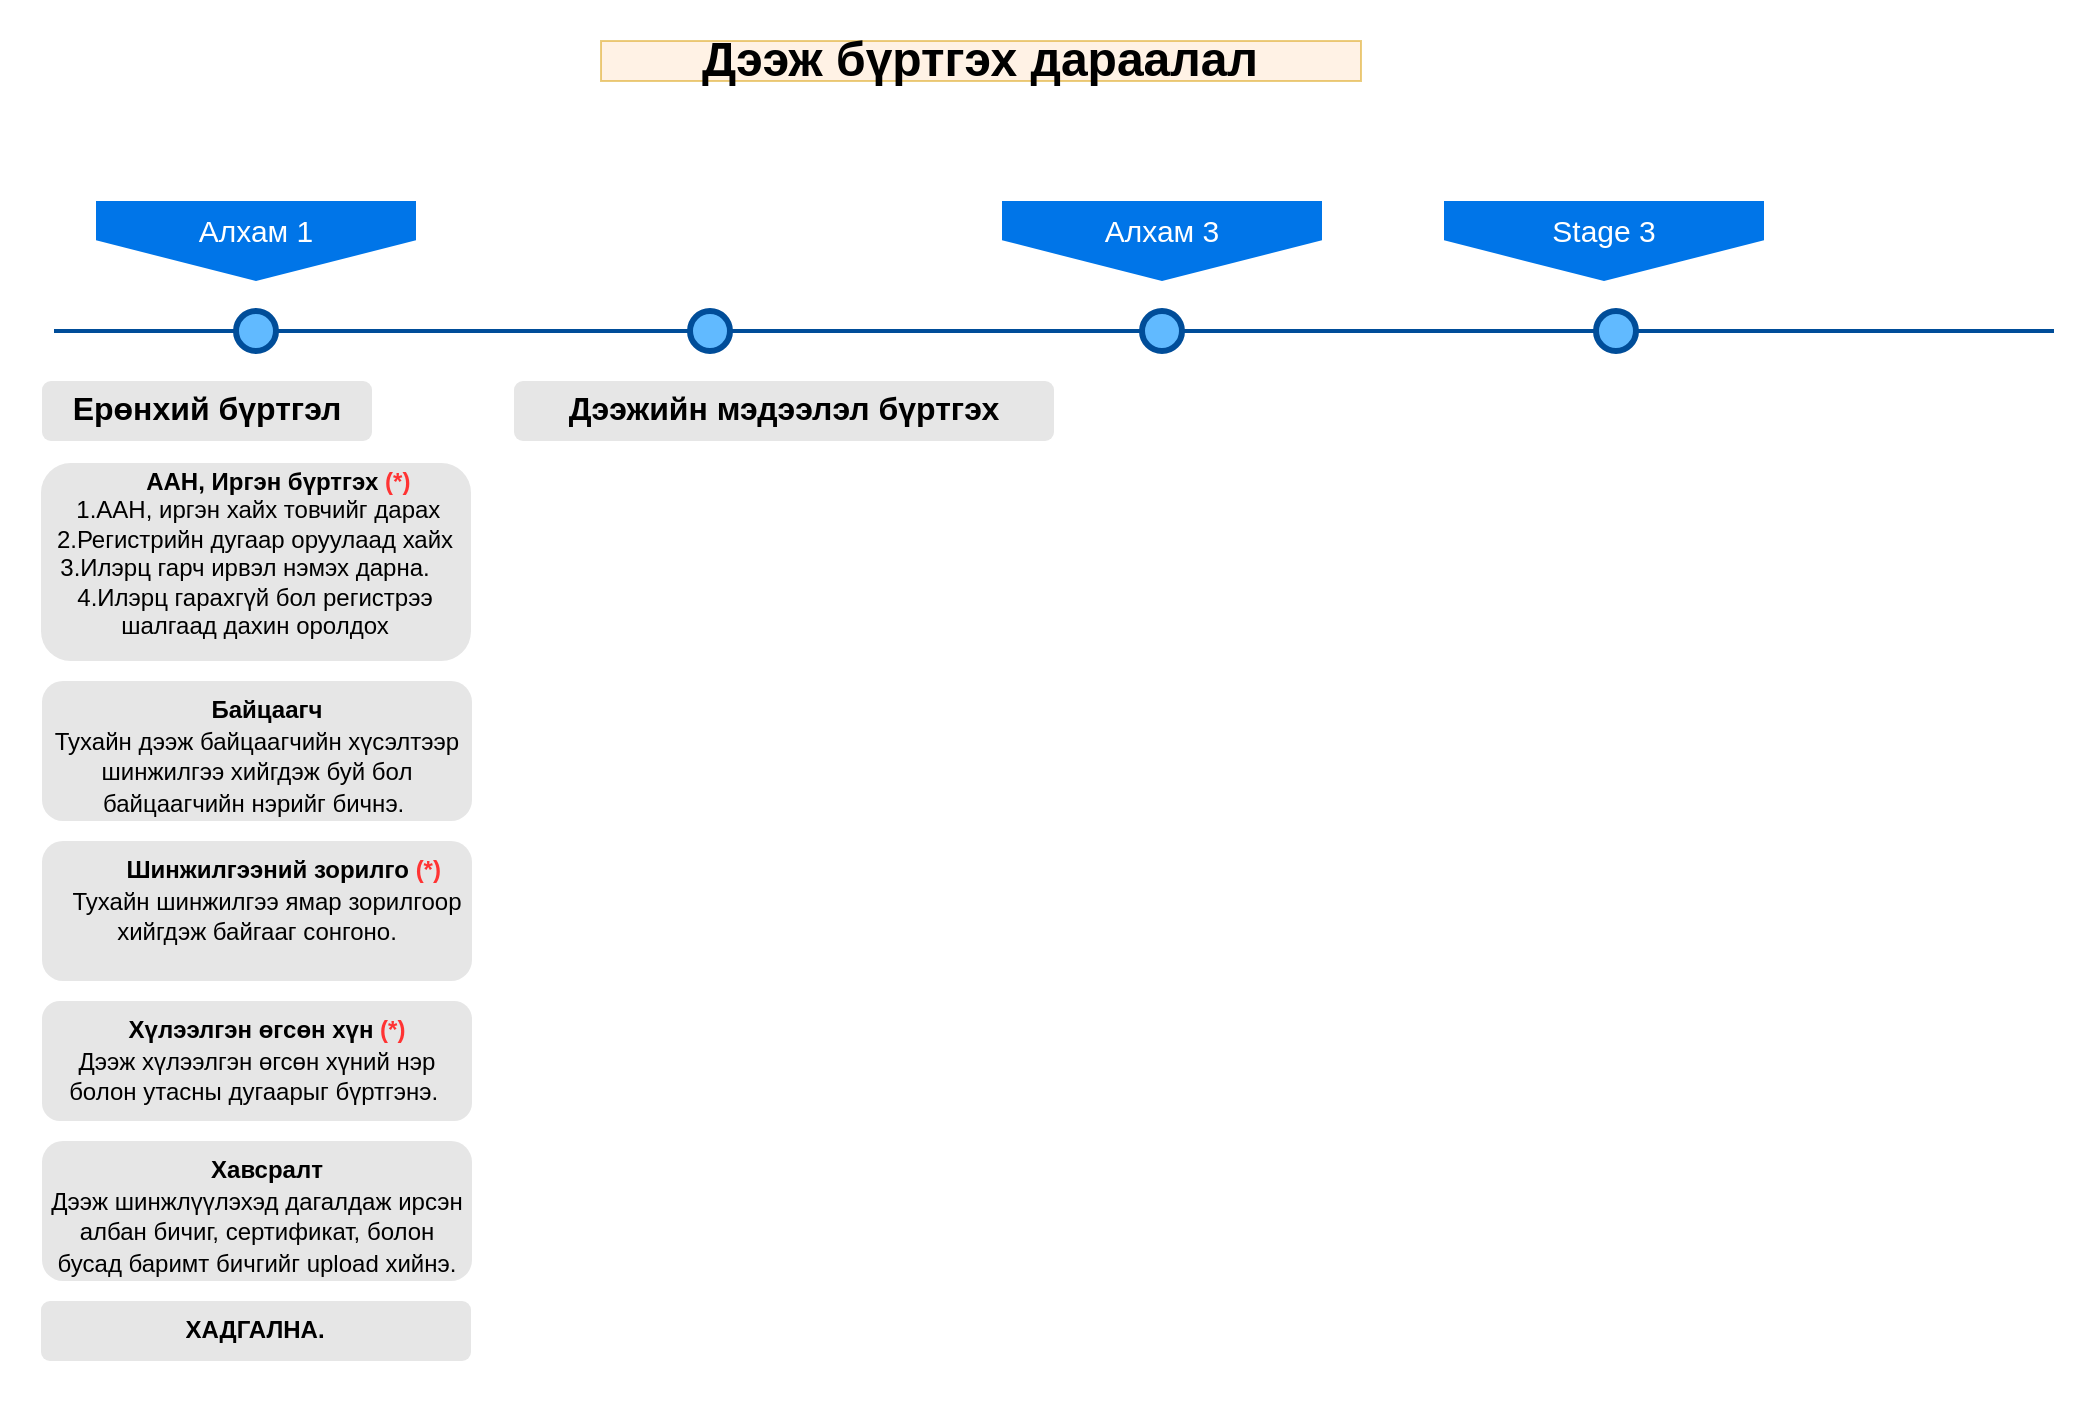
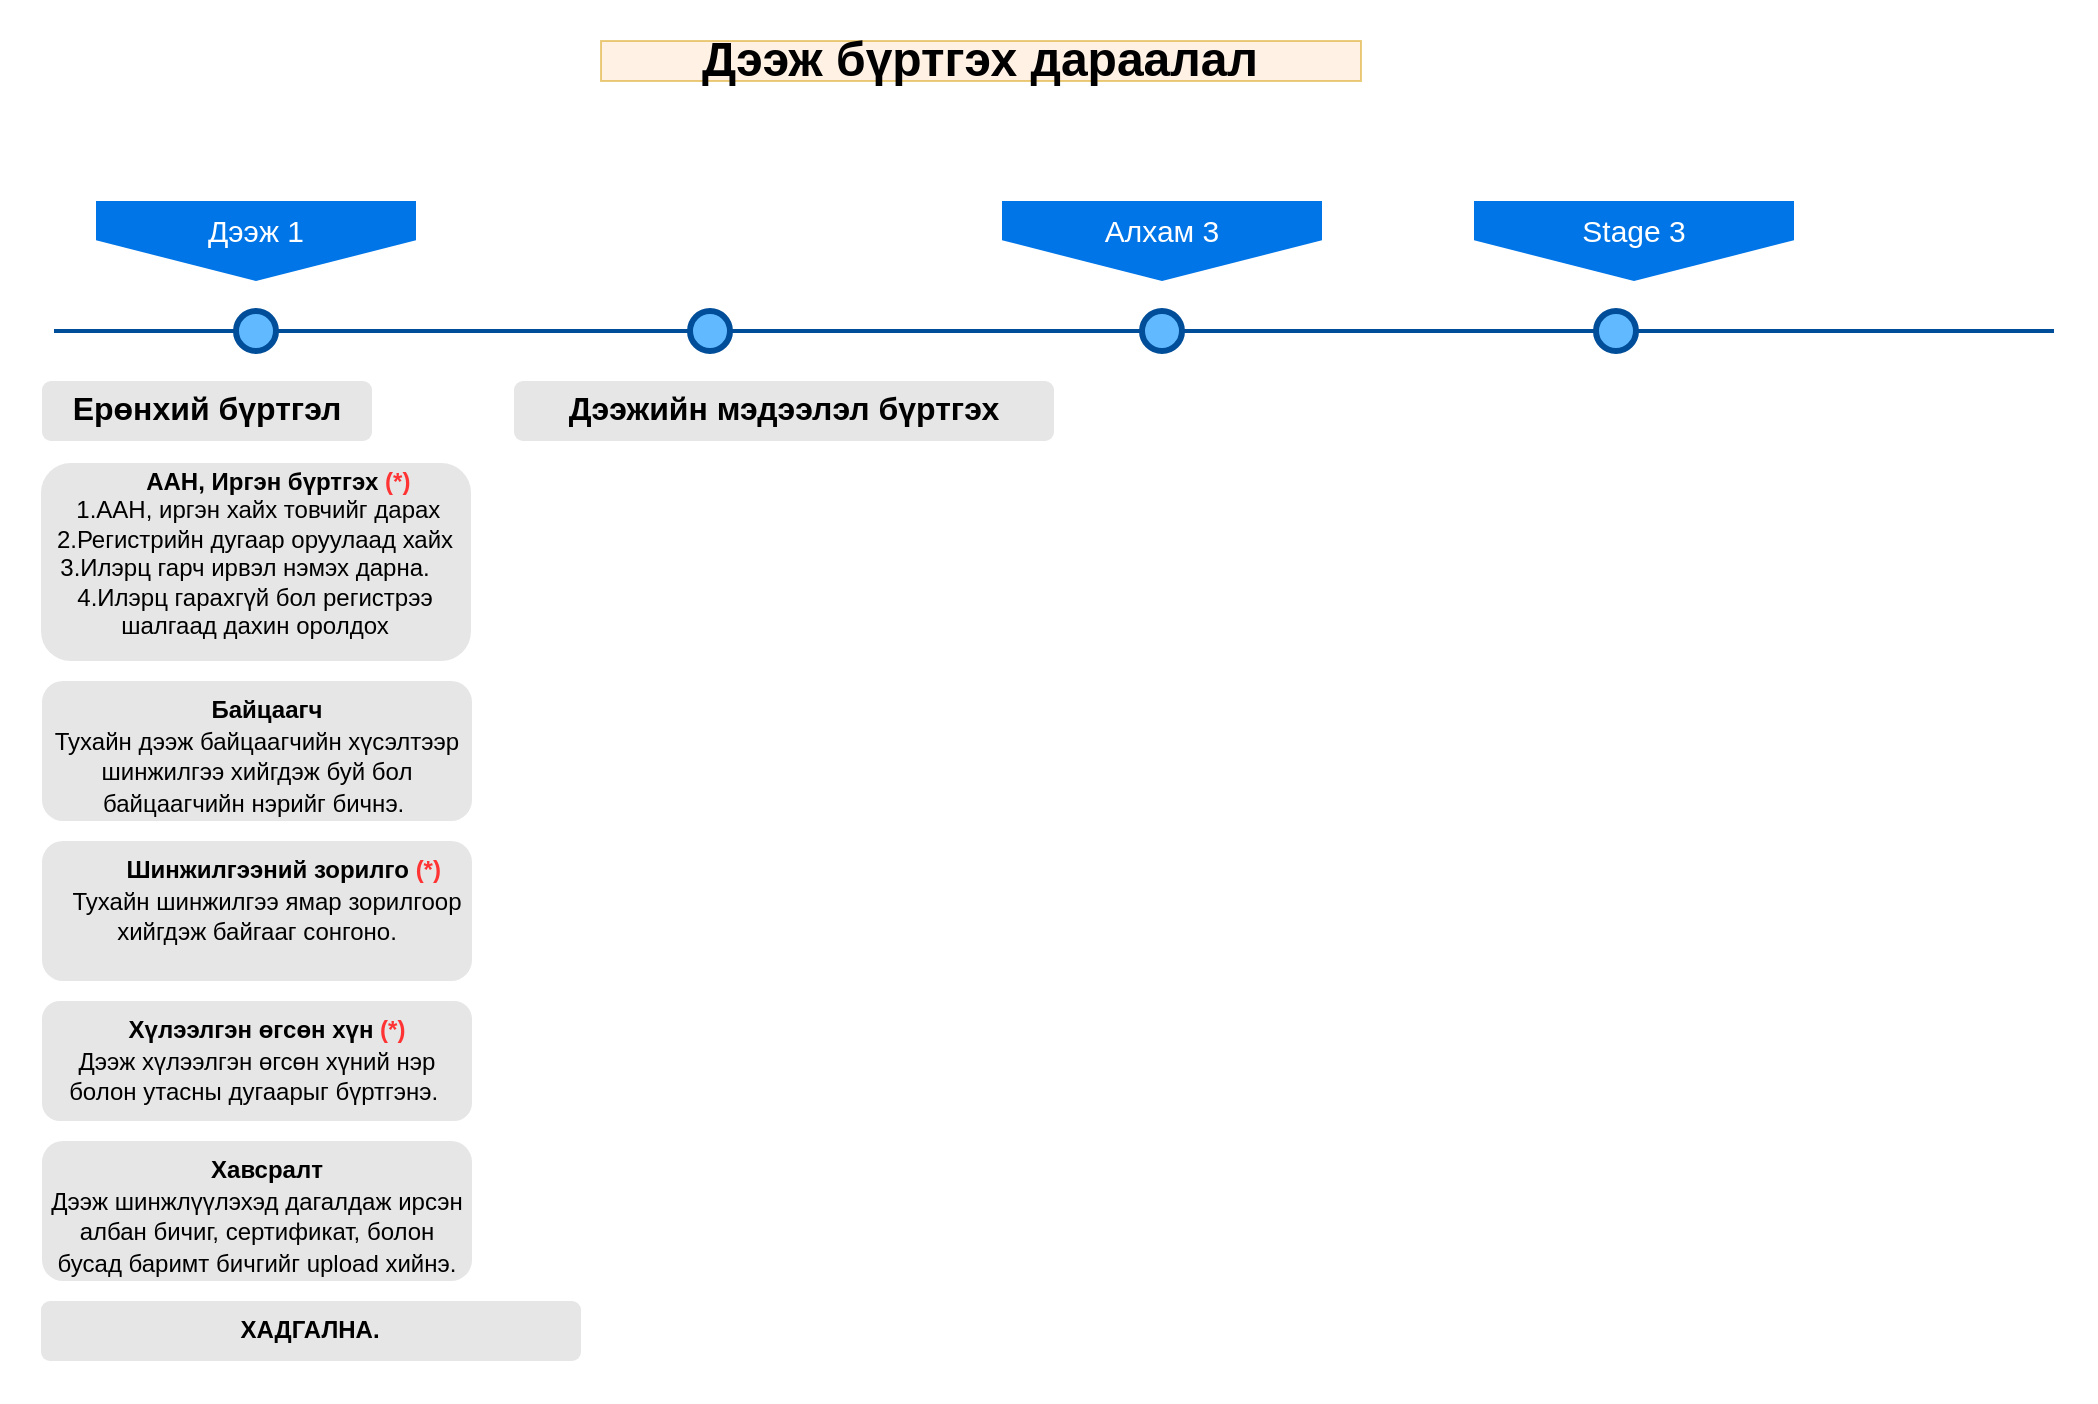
  <mxCell id="0" />
  <mxCell id="1" parent="0" />
  <mxCell id="2" value="" style="line;strokeWidth=2;html=1;fillColor=none;fontSize=28;fontColor=#004D99;strokeColor=#004D99;" parent="1" vertex="1"><mxGeometry x="26.5" y="160" width="1000" height="10" as="geometry" /></mxCell>
- <mxCell id="3" value="Алхам 1" style="shape=offPageConnector;whiteSpace=wrap;html=1;fillColor=#0075E8;fontSize=15;fontColor=#FFFFFF;size=0.509;verticalAlign=top;strokeColor=none;" parent="1" vertex="1"><mxGeometry x="47.5" y="100" width="160" height="40" as="geometry" /></mxCell>
+ <mxCell id="3" value="Дээж 1" style="shape=offPageConnector;whiteSpace=wrap;html=1;fillColor=#0075E8;fontSize=15;fontColor=#FFFFFF;size=0.509;verticalAlign=top;strokeColor=none;" parent="1" vertex="1"><mxGeometry x="47.5" y="100" width="160" height="40" as="geometry" /></mxCell>
  <mxCell id="4" value="&lt;span&gt;Алхам 3&lt;/span&gt;" style="shape=offPageConnector;whiteSpace=wrap;html=1;fillColor=#0075E8;fontSize=15;fontColor=#FFFFFF;size=0.509;verticalAlign=top;strokeColor=none;" parent="1" vertex="1"><mxGeometry x="500.5" y="100" width="160" height="40" as="geometry" /></mxCell>
  <mxCell id="5" value="" style="ellipse;whiteSpace=wrap;html=1;fillColor=#61BAFF;fontSize=28;fontColor=#004D99;strokeWidth=3;strokeColor=#004D99;" parent="1" vertex="1"><mxGeometry x="117.5" y="155" width="20" height="20" as="geometry" /></mxCell>
  <mxCell id="6" value="" style="ellipse;whiteSpace=wrap;html=1;fillColor=#61BAFF;fontSize=28;fontColor=#004D99;strokeWidth=3;strokeColor=#004D99;" parent="1" vertex="1"><mxGeometry x="344.5" y="155" width="20" height="20" as="geometry" /></mxCell>
  <mxCell id="7" value="" style="ellipse;whiteSpace=wrap;html=1;fillColor=#61BAFF;fontSize=28;fontColor=#004D99;strokeWidth=3;strokeColor=#004D99;" parent="1" vertex="1"><mxGeometry x="570.5" y="155" width="20" height="20" as="geometry" /></mxCell>
  <mxCell id="8" value="" style="ellipse;whiteSpace=wrap;html=1;fillColor=#61BAFF;fontSize=28;fontColor=#004D99;strokeWidth=3;strokeColor=#004D99;" parent="1" vertex="1"><mxGeometry x="797.5" y="155" width="20" height="20" as="geometry" /></mxCell>
  <mxCell id="9" value="&lt;h3&gt;&lt;font style=&quot;font-size: 16px&quot;&gt;Ерөнхий бүртгэл&lt;/font&gt;&lt;/h3&gt;" style="text;html=1;spacing=5;spacingTop=-20;whiteSpace=wrap;overflow=hidden;strokeColor=none;strokeWidth=3;fillColor=#E6E6E6;fontSize=13;fontColor=#000000;align=center;rounded=1;" parent="1" vertex="1"><mxGeometry x="20.5" y="190" width="165" height="30" as="geometry" /></mxCell>
  <mxCell id="10" value="&lt;p style=&quot;line-height: 20%&quot;&gt;&lt;/p&gt;&lt;h3 style=&quot;font-size: 12px&quot;&gt;&lt;span style=&quot;font-size: 12px ; font-weight: normal ; text-align: justify&quot;&gt;&amp;nbsp; &amp;nbsp; &amp;nbsp; &amp;nbsp;&amp;nbsp;&lt;/span&gt;&lt;span style=&quot;font-size: 12px ; text-align: justify&quot;&gt;ААН, Иргэн бүртгэх&lt;/span&gt;&lt;span style=&quot;font-size: 12px ; text-align: justify&quot;&gt;&lt;span style=&quot;font-weight: normal&quot;&gt;&amp;nbsp;&lt;/span&gt;&lt;font color=&quot;#ff3333&quot;&gt;(*)&lt;/font&gt;&lt;font color=&quot;#990000&quot; style=&quot;font-weight: normal ; font-size: 12px&quot;&gt;&amp;nbsp; &amp;nbsp;&amp;nbsp;&lt;/font&gt;&lt;span style=&quot;font-weight: normal&quot;&gt;1.ААН, иргэн хайх товчийг дарах&amp;nbsp; 2.Регистрийн дугаар оруулаад хайх 3.Илэрц гарч ирвэл нэмэх дарна.&amp;nbsp; &amp;nbsp; 4.Илэрц гарахгүй бол регистрээ шалгаад дахин оролдох&lt;/span&gt;&lt;/span&gt;&lt;br&gt;&lt;/h3&gt;&lt;p&gt;&lt;/p&gt;" style="text;html=1;spacing=5;spacingTop=-20;whiteSpace=wrap;overflow=hidden;strokeWidth=3;fillColor=#E6E6E6;fontSize=13;fontColor=#000000;align=center;rounded=1;line-height: 1;" vertex="1" parent="1"><mxGeometry x="20" y="231" width="215" height="99" as="geometry" /></mxCell>
  <mxCell id="11" value="&lt;p style=&quot;line-height: 20%&quot;&gt;&lt;/p&gt;&lt;h4&gt;&lt;span style=&quot;font-size: 12px ; font-weight: 400&quot;&gt;&amp;nbsp; &amp;nbsp; &amp;nbsp; &amp;nbsp; &amp;nbsp; &amp;nbsp;&lt;/span&gt;&lt;span style=&quot;font-size: 12px&quot;&gt;Шинжилгээний зорилго&lt;/span&gt;&lt;span style=&quot;font-size: 12px ; font-weight: 400&quot;&gt;&amp;nbsp;&lt;/span&gt;&lt;span style=&quot;font-size: 12px&quot;&gt;&lt;font color=&quot;#ff3333&quot;&gt;(*)&lt;/font&gt;&lt;/span&gt;&lt;span style=&quot;font-size: 12px ; font-weight: 400&quot;&gt;&amp;nbsp; &amp;nbsp; &amp;nbsp; &amp;nbsp;Тухайн шинжилгээ ямар зорилгоор хийгдэж байгааг сонгоно.&lt;/span&gt;&lt;/h4&gt;&lt;p&gt;&lt;/p&gt;" style="text;html=1;spacing=5;spacingTop=-20;whiteSpace=wrap;overflow=hidden;strokeWidth=3;fillColor=#E6E6E6;fontSize=13;fontColor=#000000;align=center;rounded=1;line-height: 1;" vertex="1" parent="1"><mxGeometry x="20.5" y="420" width="215" height="70" as="geometry" /></mxCell>
  <mxCell id="12" value="&lt;p style=&quot;line-height: 20%&quot;&gt;&lt;/p&gt;&lt;h4&gt;&lt;span style=&quot;font-size: 12px ; font-weight: 400&quot;&gt;&amp;nbsp; &amp;nbsp; &amp;nbsp; &amp;nbsp; &amp;nbsp; &amp;nbsp; &amp;nbsp; &amp;nbsp; &amp;nbsp; &amp;nbsp; &amp;nbsp; &lt;/span&gt;&lt;span style=&quot;font-size: 12px&quot;&gt;Байцаагч&lt;/span&gt;&lt;span style=&quot;font-size: 12px ; font-weight: 400&quot;&gt;&amp;nbsp; &amp;nbsp; &amp;nbsp; &amp;nbsp; &amp;nbsp; &amp;nbsp; &amp;nbsp; &amp;nbsp; &amp;nbsp; &amp;nbsp; Тухайн дээж байцаагчийн хүсэлтээр шинжилгээ хийгдэж буй бол байцаагчийн нэрийг бичнэ.&amp;nbsp;&lt;/span&gt;&lt;/h4&gt;&lt;p&gt;&lt;/p&gt;" style="text;html=1;spacing=5;spacingTop=-20;whiteSpace=wrap;overflow=hidden;strokeWidth=3;fillColor=#E6E6E6;fontSize=13;fontColor=#000000;align=center;rounded=1;line-height: 1;" vertex="1" parent="1"><mxGeometry x="20.5" y="340" width="215" height="70" as="geometry" /></mxCell>
  <mxCell id="13" value="&lt;p style=&quot;line-height: 20%&quot;&gt;&lt;/p&gt;&lt;h4&gt;&lt;span style=&quot;font-size: 12px ; font-weight: 400&quot;&gt;&amp;nbsp; &amp;nbsp; &amp;nbsp; &amp;nbsp; &amp;nbsp; &lt;/span&gt;&lt;span style=&quot;font-size: 12px&quot;&gt;Хүлээлгэн өгсөн хүн &lt;font color=&quot;#ff3333&quot;&gt;(*)&lt;/font&gt;&amp;nbsp;&amp;nbsp;&lt;/span&gt;&lt;span style=&quot;font-size: 12px ; font-weight: 400&quot;&gt;&amp;nbsp; &amp;nbsp; &amp;nbsp; Дээж хүлээлгэн өгсөн хүний нэр болон утасны дугаарыг бүртгэнэ.&amp;nbsp;&lt;/span&gt;&lt;/h4&gt;&lt;p&gt;&lt;/p&gt;" style="text;html=1;spacing=5;spacingTop=-20;whiteSpace=wrap;overflow=hidden;strokeWidth=3;fillColor=#E6E6E6;fontSize=13;fontColor=#000000;align=center;rounded=1;line-height: 1;" vertex="1" parent="1"><mxGeometry x="20.5" y="500" width="215" height="60" as="geometry" /></mxCell>
  <mxCell id="14" value="&lt;h3&gt;&lt;font style=&quot;font-size: 16px&quot;&gt;Дээжийн мэдээлэл бүртгэх&lt;/font&gt;&lt;/h3&gt;" style="text;html=1;spacing=5;spacingTop=-20;whiteSpace=wrap;overflow=hidden;strokeColor=none;strokeWidth=3;fillColor=#E6E6E6;fontSize=13;fontColor=#000000;align=center;rounded=1;" vertex="1" parent="1"><mxGeometry x="256.5" y="190" width="270" height="30" as="geometry" /></mxCell>
  <mxCell id="15" value="&lt;p style=&quot;line-height: 20%&quot;&gt;&lt;/p&gt;&lt;h4&gt;&lt;span style=&quot;font-size: 12px ; font-weight: 400&quot;&gt;&amp;nbsp; &amp;nbsp; &amp;nbsp; &amp;nbsp; &amp;nbsp; &amp;nbsp; &amp;nbsp; &amp;nbsp; &amp;nbsp; &amp;nbsp; &amp;nbsp; &lt;/span&gt;&lt;span style=&quot;font-size: 12px&quot;&gt;Хавсралт&lt;/span&gt;&lt;span style=&quot;font-size: 12px ; font-weight: 400&quot;&gt;&amp;nbsp; &amp;nbsp; &amp;nbsp; &amp;nbsp; &amp;nbsp; &amp;nbsp; &amp;nbsp; &amp;nbsp; &amp;nbsp; &amp;nbsp; Дээж шинжлүүлэхэд дагалдаж ирсэн албан бичиг, сертификат, болон бусад баримт бичгийг upload хийнэ.&lt;/span&gt;&lt;/h4&gt;&lt;p&gt;&lt;/p&gt;" style="text;html=1;spacing=5;spacingTop=-20;whiteSpace=wrap;overflow=hidden;strokeWidth=3;fillColor=#E6E6E6;fontSize=13;fontColor=#000000;align=center;rounded=1;line-height: 1;" vertex="1" parent="1"><mxGeometry x="20.5" y="570" width="215" height="70" as="geometry" /></mxCell>
- <mxCell id="16" value="&lt;p style=&quot;line-height: 20%&quot;&gt;&lt;/p&gt;&lt;h4&gt;&lt;span style=&quot;font-size: 12px&quot;&gt;ХАДГАЛНА.&lt;/span&gt;&lt;/h4&gt;&lt;p&gt;&lt;/p&gt;" style="text;html=1;spacing=5;spacingTop=-20;whiteSpace=wrap;overflow=hidden;strokeWidth=3;fillColor=#E6E6E6;fontSize=13;fontColor=#000000;align=center;rounded=1;line-height: 1;" vertex="1" parent="1"><mxGeometry x="20" y="650" width="215" height="30" as="geometry" /></mxCell>
- <mxCell id="17" value="&lt;span&gt;Stage 3&lt;/span&gt;" style="shape=offPageConnector;whiteSpace=wrap;html=1;fillColor=#0075E8;fontSize=15;fontColor=#FFFFFF;size=0.509;verticalAlign=top;strokeColor=none;" vertex="1" parent="1"><mxGeometry x="721.5" y="100" width="160" height="40" as="geometry" /></mxCell>
+ <mxCell id="16" value="&lt;p style=&quot;line-height: 20%&quot;&gt;&lt;/p&gt;&lt;h4&gt;&lt;span style=&quot;font-size: 12px&quot;&gt;ХАДГАЛНА.&lt;/span&gt;&lt;/h4&gt;&lt;p&gt;&lt;/p&gt;" style="text;html=1;spacing=5;spacingTop=-20;whiteSpace=wrap;overflow=hidden;strokeWidth=3;fillColor=#E6E6E6;fontSize=13;fontColor=#000000;align=center;rounded=1;line-height: 1;" vertex="1" parent="1"><mxGeometry x="20" y="650" width="270" height="30" as="geometry" /></mxCell>
+ <mxCell id="17" value="&lt;span&gt;Stage 3&lt;/span&gt;" style="shape=offPageConnector;whiteSpace=wrap;html=1;fillColor=#0075E8;fontSize=15;fontColor=#FFFFFF;size=0.509;verticalAlign=top;strokeColor=none;" vertex="1" parent="1"><mxGeometry x="736.5" y="100" width="160" height="40" as="geometry" /></mxCell>
  <mxCell id="18" value="&lt;h1&gt;Дээж бүртгэх дараалал&lt;/h1&gt;" style="text;html=1;strokeColor=#d79b00;fillColor=#ffe6cc;align=center;verticalAlign=middle;whiteSpace=wrap;rounded=0;opacity=50;" vertex="1" parent="1"><mxGeometry x="300" y="20" width="380" height="20" as="geometry" /></mxCell>
